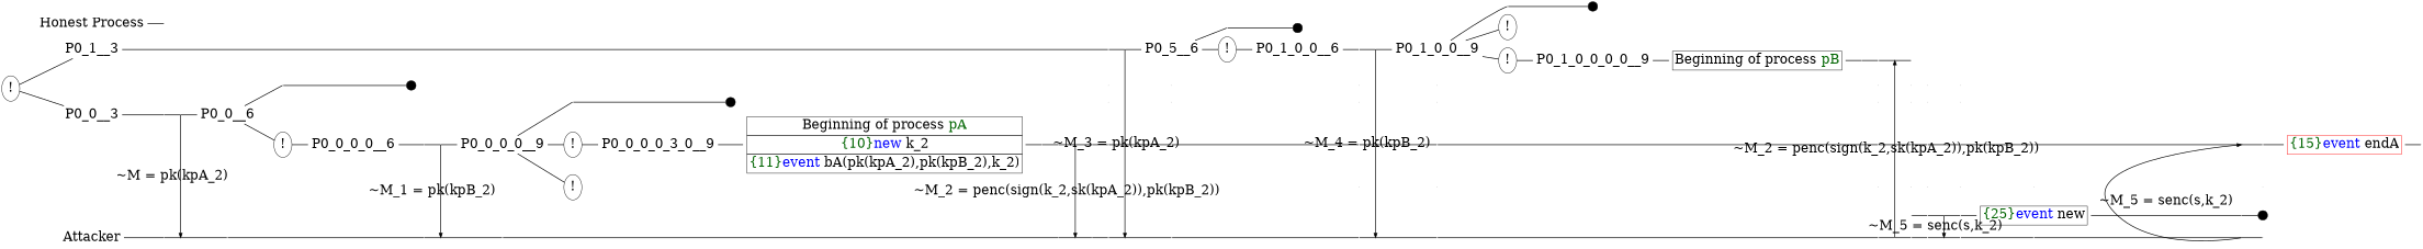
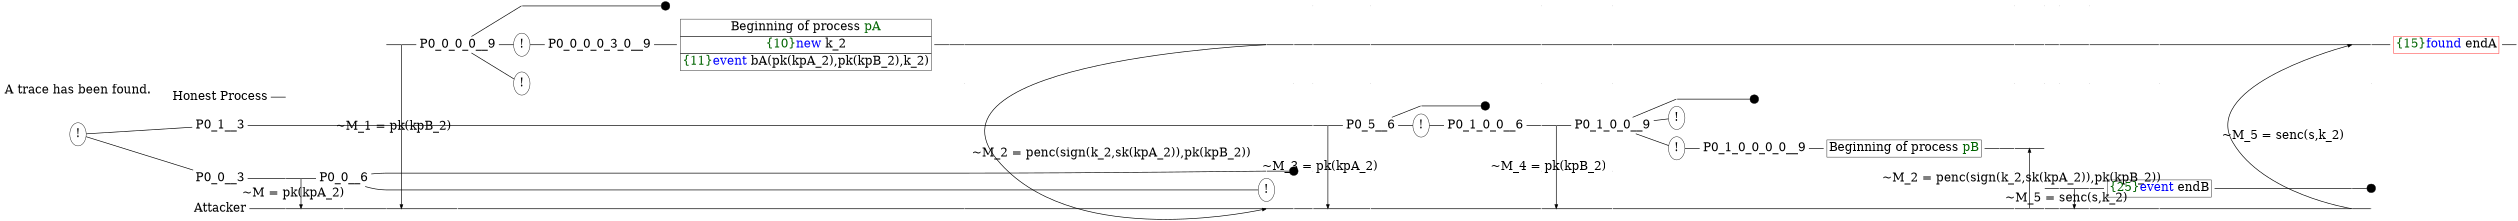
  digraph {
    ordering=out
    rankdir=LR
    node [fontsize=30 shape=point]
    edge [arrowhead=none fontsize=30 penwidth=1.6 weight=100]
    n1 [fixedsize=false height=0 label=P0_5__6 shape=none width=0]
    P0_0_1__9 [height=0 style=invisible width=0]
    P0_0_0_0_2__12 [height=0 style=invisible width=0]
    P0_0_0_0_1_0__16 [height=0 width=0]
    P0_0_0_0_0__13 [height=0 style=invisible width=0]
    P__12 [height=0 width=0]
    n7 [height=0 label="Honest Process" shape=plaintext width=0]
    n8 [height=0 label=Attacker shape=plaintext width=0]
    P0_1__3 [fixedsize=false height=0 shape=none width=0]
    P0_0__3 [fixedsize=false height=0 shape=none width=0]
    P0_0__4 [height=0 width=0]
    P__1 [height=0 width=0]
    P0_0__5 [height=0 width=0]
    P__2 [height=0 width=0]
    P0_0__6 [fixedsize=false height=0 shape=none width=0]
    P__3 [height=0 width=0]
    P0_0_1__6 [height=0 width=0]
    n18 [height=0 label="!" shape=ellipse width=0]
    P0_0_0_0__7 [height=0 width=0]
    P__4 [height=0 width=0]
    P0_0_0_0__8 [height=0 width=0]
    P__5 [height=0 width=0]
    P0_0_0_0__9 [fixedsize=false height=0 shape=none width=0]
    P__6 [height=0 width=0]
    P0_0_0_0_2__9 [height=0 width=0]
    n26 [height=0 label="!" shape=ellipse width=0]
    n27 [height=0 label="!" shape=ellipse width=0]
    P0_0_0_0_1_0__12 [height=0 width=0]
    P0_0_0_0_0__10 [height=0 style=invisible width=0]
    P__7 [height=0 width=0]
    P0_0_0_0_1_0__13 [height=0 width=0]
    P__8 [height=0 width=0]
    P0_0_0_0_1_0__14 [height=0 width=0]
    P0_0_0_0_0__11 [height=0 style=invisible width=0]
    P__9 [height=0 width=0]
    P0_1__4 [height=0 width=0]
    P0_0_1__8 [height=0 style=invisible width=0]
    P0_0_0_0_2__11 [height=0 style=invisible width=0]
    P0_0_0_0_1_0__15 [height=0 width=0]
    P0_0_0_0_0__12 [height=0 style=invisible width=0]
    P__10 [height=0 width=0]
    P0_1__5 [height=0 width=0]
    P__11 [height=0 width=0]
    P0_1_1__6 [height=0 width=0]
    n45 [height=0 label="!" shape=ellipse width=0]
    P0_1_0_0__7 [height=0 width=0]
    P0_0_1__10 [height=0 style=invisible width=0]
    P0_0_0_0_2__13 [height=0 style=invisible width=0]
    P0_0_0_0_1_0__17 [height=0 width=0]
    P0_0_0_0_0__14 [height=0 style=invisible width=0]
    P__13 [height=0 width=0]
    P0_1_0_0__8 [height=0 width=0]
    P__14 [height=0 width=0]
    P0_1_0_0__9 [fixedsize=false height=0 shape=none width=0]
    P0_0_1__11 [height=0 style=invisible width=0]
    P0_0_0_0_2__14 [height=0 style=invisible width=0]
    P0_0_0_0_1_0__18 [height=0 width=0]
    P0_0_0_0_0__15 [height=0 style=invisible width=0]
    P__15 [height=0 width=0]
    P0_1_0_0_2__9 [height=0 width=0]
    n61 [height=0 label="!" shape=ellipse width=0]
    n62 [height=0 label="!" shape=ellipse width=0]
    P0_1_0_0_0_0__12 [height=0 width=0]
    P0_0_1__12 [height=0 style=invisible width=0]
    P0_0_0_0_2__15 [height=0 style=invisible width=0]
    P0_0_0_0_1_0__19 [height=0 width=0]
    P0_0_0_0_0__16 [height=0 style=invisible width=0]
    P__16 [height=0 width=0]
    P0_1_0_0_0_0__13 [height=0 width=0]
    P__17 [height=0 width=0]
    P0_1_0_0_0_0__14 [height=0 width=0]
    P0_0_1__13 [height=0 style=invisible width=0]
    P0_0_0_0_2__16 [height=0 style=invisible width=0]
    P0_0_0_0_1_0__20 [height=0 width=0]
    P0_0_0_0_0__17 [height=0 style=invisible width=0]
    P__18 [height=0 width=0]
    P0_1_0_0_0_0__17 [height=0 width=0]
    P0_0_1__14 [height=0 style=invisible width=0]
    P0_0_0_0_2__17 [height=0 style=invisible width=0]
    P0_0_0_0_1_0__21 [height=0 width=0]
    P0_0_0_0_0__18 [height=0 style=invisible width=0]
    P__19 [height=0 width=0]
    P0_1_0_0_0_0__18 [height=0 width=0]
    P__20 [height=0 width=0]
    P0_1_0_0_0_0__19 [height=0 width=0]
    P0_0_1__15 [height=0 style=invisible width=0]
    P0_0_0_0_2__18 [height=0 style=invisible width=0]
    P0_0_0_0_1_0__22 [height=0 width=0]
    P0_0_0_0_0__19 [height=0 style=invisible width=0]
    P__21 [height=0 width=0]
    P0_0_0_0_1_0__23 [height=0 width=0]
    P0_0_0_0_0__20 [height=0 style=invisible width=0]
    P__22 [height=0 width=0]
    P0_0_0_0_1_0__24 [height=0 width=0]
    P__23 [height=0 width=0]
    P0_0_0_0_1_0__25 [height=0 width=0]
    P0_0_0_0_0__21 [height=0 style=invisible width=0]
    P__24 [height=0 width=0]
    P0__1 [height=0 width=0]
    P0_0_1__7 [height=0.3 width=0.3]
-   P0_0_0_0__6 [fixedsize=false height=0 shape=none width=0]
    P0_0_0_0_2__10 [height=0.3 width=0.3]
    n103 [fixedsize=false height=0 label=P0_0_0_0_3_0__9 shape=none width=0]
    P0_1_1__7 [height=0.3 width=0.3]
    P0_1_0_0__6 [fixedsize=false height=0 shape=none width=0]
    P0_1_0_0_2__10 [height=0.3 width=0.3]
    P0_1_0_0_0_0__9 [fixedsize=false height=0 shape=none width=0]
-   n108 [height=0 label=<<TABLE BORDER="0" CELLBORDER="1" CELLSPACING="0" CELLPADDING="4"> <TR><TD><FONT COLOR="darkgreen">{25}</FONT><FONT COLOR="blue">event</FONT> new</TD></TR></TABLE>> shape=plaintext width=0]
-   n109 [color=red height=0 label=<<TABLE BORDER="0" CELLBORDER="1" CELLSPACING="0" CELLPADDING="4"> <TR><TD><FONT COLOR="darkgreen">{15}</FONT><FONT COLOR="blue">event</FONT> endA</TD></TR></TABLE>> shape=plaintext width=0]
+   n108 [height=0 label=<<TABLE BORDER="0" CELLBORDER="1" CELLSPACING="0" CELLPADDING="4"> <TR><TD><FONT COLOR="darkgreen">{25}</FONT><FONT COLOR="blue">event</FONT> endB</TD></TR></TABLE>> shape=plaintext width=0]
+   n109 [color=red height=0 label=<<TABLE BORDER="0" CELLBORDER="1" CELLSPACING="0" CELLPADDING="4"> <TR><TD><FONT COLOR="darkgreen">{15}</FONT><FONT COLOR="blue">found</FONT> endA</TD></TR></TABLE>> shape=plaintext width=0]
+   n110 [height=0 label=<A trace has been found.<br/> > shape=plaintext width=0]
    n111 [height=0 label="!" shape=ellipse width=0]
    n112 [height=0 label=<<TABLE BORDER="0" CELLBORDER="1" CELLSPACING="0" CELLPADDING="4"> <TR><TD>Beginning of process <FONT COLOR="darkgreen">pA</FONT></TD></TR><TR><TD><FONT COLOR="darkgreen">{10}</FONT><FONT COLOR="blue">new </FONT>k_2</TD></TR><TR><TD><FONT COLOR="darkgreen">{11}</FONT><FONT COLOR="blue">event</FONT> bA(pk(kpA_2),pk(kpB_2),k_2)</TD></TR></TABLE>> shape=plaintext width=0]
    P0_0_0_0_1_0__11 [height=0 width=0]
    n114 [height=0 label=<<TABLE BORDER="0" CELLBORDER="1" CELLSPACING="0" CELLPADDING="4"> <TR><TD>Beginning of process <FONT COLOR="darkgreen">pB</FONT></TD></TR></TABLE>> shape=plaintext width=0]
    P0_1_0_0_0_0__11 [height=0 width=0]
    P0_1_0_0_0_0__16 [height=0 width=0]
    P0_1_0_0_0_0__21 [height=0 width=0]
    P0_1_0_0_0_0__22 [height=0.3 width=0.3]
    P0_0_0_0_1_0__27 [height=0 width=0]
    subgraph sub_1 {
      rank=same
      n1
      P0_0_1__9
      P0_0_0_0_2__12
      P0_0_0_0_1_0__16
      P0_0_0_0_0__13
      P__12
    }
    subgraph sub_2 {
      rank=same
      n7
      n8
    }
    subgraph sub_3 {
      rank=same
      P0_1__3
      P0_0__3
    }
    subgraph sub_4 {
      rank=same
      P0_0__4
      P__1
    }
    subgraph sub_5 {
      rank=same
      P0_0__5
      P__2
    }
    subgraph sub_6 {
      rank=same
      P0_0__6
      P__3
    }
    subgraph sub_7 {
      rank=same
      P0_0_1__6
      n18
    }
    subgraph sub_8 {
      rank=same
      P0_0_0_0__7
      P__4
    }
    subgraph sub_9 {
      rank=same
      P0_0_0_0__8
      P__5
    }
    subgraph sub_10 {
      rank=same
      P0_0_0_0__9
      P__6
    }
    subgraph sub_11 {
      rank=same
      P0_0_0_0_2__9
      n26
      n27
    }
    subgraph sub_12 {
      rank=same
      P0_0_0_0_1_0__12
      P0_0_0_0_0__10
      P__7
    }
    subgraph sub_13 {
      rank=same
      P0_0_0_0_1_0__13
      P__8
    }
    subgraph sub_14 {
      rank=same
      P0_0_0_0_1_0__14
      P0_0_0_0_0__11
      P__9
    }
    subgraph sub_15 {
      rank=same
      P0_1__4
      P0_0_1__8
      P0_0_0_0_2__11
      P0_0_0_0_1_0__15
      P0_0_0_0_0__12
      P__10
    }
    subgraph sub_16 {
      rank=same
      P0_1__5
      P__11
    }
    subgraph sub_17 {
      rank=same
      P0_1_1__6
      n45
    }
    subgraph sub_18 {
      rank=same
      P0_1_0_0__7
      P0_0_1__10
      P0_0_0_0_2__13
      P0_0_0_0_1_0__17
      P0_0_0_0_0__14
      P__13
    }
    subgraph sub_19 {
      rank=same
      P0_1_0_0__8
      P__14
    }
    subgraph sub_20 {
      rank=same
      P0_1_0_0__9
      P0_0_1__11
      P0_0_0_0_2__14
      P0_0_0_0_1_0__18
      P0_0_0_0_0__15
      P__15
    }
    subgraph sub_21 {
      rank=same
      P0_1_0_0_2__9
      n61
      n62
    }
    subgraph sub_22 {
      rank=same
      P0_1_0_0_0_0__12
      P0_0_1__12
      P0_0_0_0_2__15
      P0_0_0_0_1_0__19
      P0_0_0_0_0__16
      P__16
    }
    subgraph sub_23 {
      rank=same
      P0_1_0_0_0_0__13
      P__17
    }
    subgraph sub_24 {
      rank=same
      P0_1_0_0_0_0__14
      P0_0_1__13
      P0_0_0_0_2__16
      P0_0_0_0_1_0__20
      P0_0_0_0_0__17
      P__18
    }
    subgraph sub_25 {
      rank=same
      P0_1_0_0_0_0__17
      P0_0_1__14
      P0_0_0_0_2__17
      P0_0_0_0_1_0__21
      P0_0_0_0_0__18
      P__19
    }
    subgraph sub_26 {
      rank=same
      P0_1_0_0_0_0__18
      P__20
    }
    subgraph sub_27 {
      rank=same
      P0_1_0_0_0_0__19
      P0_0_1__15
      P0_0_0_0_2__18
      P0_0_0_0_1_0__22
      P0_0_0_0_0__19
      P__21
    }
    subgraph sub_28 {
      rank=same
      P0_0_0_0_1_0__23
      P0_0_0_0_0__20
      P__22
    }
    subgraph sub_29 {
      rank=same
      P0_0_0_0_1_0__24
      P__23
    }
    subgraph sub_30 {
      rank=same
      P0_0_0_0_1_0__25
      P0_0_0_0_0__21
      P__24
    }
    n1 -> P0_1_1__6 [weight=""]
    n1 -> n45 [weight=""]
    P0_0_1__9 -> P0_0_1__10 [style=invisible]
    P0_0_0_0_2__12 -> P0_0_0_0_2__13 [style=invisible]
    P0_0_0_0_1_0__16 -> P0_0_0_0_1_0__17
    P0_0_0_0_0__13 -> P0_0_0_0_0__14 [style=invisible]
    P__12 -> P__13
    n7 -> P0__1
    n8 -> P__1
    P0_1__3 -> P0_1__4
    P0_0__3 -> P0_0__4
    P0_0__4 -> P0_0__5
    P__1 -> P__2
    P0_0__5 -> P__2 [arrowhead=normal label=<~M = pk(kpA_2)> weight=""]
    P0_0__5 -> P0_0__6
    P__2 -> P__3
    P0_0__6 -> P0_0_1__6 [weight=""]
    P0_0__6 -> n18 [weight=""]
    P__3 -> P__4
    P0_0_1__6 -> P0_0_1__7
-   n18 -> P0_0_0_0__6
    P0_0_0_0__7 -> P0_0_0_0__8
    P__4 -> P__5
    P0_0_0_0__8 -> P__5 [arrowhead=normal label=<~M_1 = pk(kpB_2)> weight=""]
    P0_0_0_0__8 -> P0_0_0_0__9
    P__5 -> P__6
    P0_0_0_0__9 -> P0_0_0_0_2__9 [weight=""]
    P0_0_0_0__9 -> n26 [weight=""]
    P0_0_0_0__9 -> n27 [weight=""]
    P__6 -> P__7
    P0_0_0_0_2__9 -> P0_0_0_0_2__10
    n26 -> n103
    n27 -> P0_0_0_0_0__10 [style=invisible]
    P0_0_0_0_1_0__12 -> P0_0_0_0_1_0__13
    P0_0_0_0_0__10 -> P0_0_0_0_0__11 [style=invisible]
    P__7 -> P__8
    P0_0_0_0_1_0__13 -> P__8 [arrowhead=normal label=<~M_2 = penc(sign(k_2,sk(kpA_2)),pk(kpB_2))> weight=""]
    P0_0_0_0_1_0__13 -> P0_0_0_0_1_0__14
    P__8 -> P__9
    P0_0_0_0_1_0__14 -> P0_0_0_0_1_0__15
    P0_0_0_0_0__11 -> P0_0_0_0_0__12 [style=invisible]
    P__9 -> P__10
    P0_1__4 -> P0_1__5
    P0_0_1__8 -> P0_0_1__9 [style=invisible]
    P0_0_0_0_2__11 -> P0_0_0_0_2__12 [style=invisible]
    P0_0_0_0_1_0__15 -> P0_0_0_0_1_0__16
    P0_0_0_0_0__12 -> P0_0_0_0_0__13 [style=invisible]
    P__10 -> P__11
    P0_1__5 -> n1
    P0_1__5 -> P__11 [arrowhead=normal label=<~M_3 = pk(kpA_2)> weight=""]
    P__11 -> P__12
    P0_1_1__6 -> P0_1_1__7
    n45 -> P0_1_0_0__6
    P0_1_0_0__7 -> P0_1_0_0__8
    P0_0_1__10 -> P0_0_1__11 [style=invisible]
    P0_0_0_0_2__13 -> P0_0_0_0_2__14 [style=invisible]
    P0_0_0_0_1_0__17 -> P0_0_0_0_1_0__18
    P0_0_0_0_0__14 -> P0_0_0_0_0__15 [style=invisible]
    P__13 -> P__14
    P0_1_0_0__8 -> P__14 [arrowhead=normal label=<~M_4 = pk(kpB_2)> weight=""]
    P0_1_0_0__8 -> P0_1_0_0__9
    P__14 -> P__15
    P0_1_0_0__9 -> P0_1_0_0_2__9 [weight=""]
    P0_1_0_0__9 -> n61 [weight=""]
    P0_1_0_0__9 -> n62 [weight=""]
    P0_0_1__11 -> P0_0_1__12 [style=invisible]
    P0_0_0_0_2__14 -> P0_0_0_0_2__15 [style=invisible]
    P0_0_0_0_1_0__18 -> P0_0_0_0_1_0__19
    P0_0_0_0_0__15 -> P0_0_0_0_0__16 [style=invisible]
    P__15 -> P__16
    P0_1_0_0_2__9 -> P0_1_0_0_2__10
    n62 -> P0_1_0_0_0_0__9
    P0_1_0_0_0_0__12 -> P0_1_0_0_0_0__13
    P0_0_1__12 -> P0_0_1__13 [style=invisible]
    P0_0_0_0_2__15 -> P0_0_0_0_2__16 [style=invisible]
    P0_0_0_0_1_0__19 -> P0_0_0_0_1_0__20
    P0_0_0_0_0__16 -> P0_0_0_0_0__17 [style=invisible]
    P__16 -> P__17
    P0_1_0_0_0_0__13 -> P__17 [arrowhead=normal dir=back label=<~M_2 = penc(sign(k_2,sk(kpA_2)),pk(kpB_2))> weight=""]
    P0_1_0_0_0_0__13 -> P0_1_0_0_0_0__14
    P__17 -> P__18
    P0_0_1__13 -> P0_0_1__14 [style=invisible]
    P0_0_0_0_2__16 -> P0_0_0_0_2__17 [style=invisible]
    P0_0_0_0_1_0__20 -> P0_0_0_0_1_0__21
    P0_0_0_0_0__17 -> P0_0_0_0_0__18 [style=invisible]
    P__18 -> P__19
    P0_1_0_0_0_0__17 -> P0_1_0_0_0_0__18
    P0_0_1__14 -> P0_0_1__15 [style=invisible]
    P0_0_0_0_2__17 -> P0_0_0_0_2__18 [style=invisible]
    P0_0_0_0_1_0__21 -> P0_0_0_0_1_0__22
    P0_0_0_0_0__18 -> P0_0_0_0_0__19 [style=invisible]
    P__19 -> P__20
    P0_1_0_0_0_0__18 -> P__20 [arrowhead=normal label=<~M_5 = senc(s,k_2)> weight=""]
    P0_1_0_0_0_0__18 -> P0_1_0_0_0_0__19
    P__20 -> P__21
    P0_1_0_0_0_0__19 -> n108
    P0_0_0_0_1_0__22 -> P0_0_0_0_1_0__23
    P0_0_0_0_0__19 -> P0_0_0_0_0__20 [style=invisible]
    P__21 -> P__22
    P0_0_0_0_1_0__23 -> P0_0_0_0_1_0__24
    P0_0_0_0_0__20 -> P0_0_0_0_0__21 [style=invisible]
    P__22 -> P__23
    P0_0_0_0_1_0__24 -> P__23 [arrowhead=normal dir=back label=<~M_5 = senc(s,k_2)> weight=""]
    P0_0_0_0_1_0__24 -> P0_0_0_0_1_0__25
    P__23 -> P__24
    P0_0_0_0_1_0__25 -> n109
    P0_0_1__7 -> P0_0_1__8 [style=invisible]
-   P0_0_0_0__6 -> P0_0_0_0__7
    P0_0_0_0_2__10 -> P0_0_0_0_2__11 [style=invisible]
    n103 -> n112
    P0_1_0_0__6 -> P0_1_0_0__7
    P0_1_0_0_0_0__9 -> n114
    n108 -> P0_1_0_0_0_0__21
    n109 -> P0_0_0_0_1_0__27
+   n110 -> n7 [style=invisible]
    n111 -> P0_1__3 [weight=""]
    n111 -> P0_0__3 [weight=""]
    n112 -> P0_0_0_0_1_0__11
    P0_0_0_0_1_0__11 -> P0_0_0_0_1_0__12
    n114 -> P0_1_0_0_0_0__11
    P0_1_0_0_0_0__11 -> P0_1_0_0_0_0__12
    P0_1_0_0_0_0__16 -> P0_1_0_0_0_0__17
    P0_1_0_0_0_0__21 -> P0_1_0_0_0_0__22
  }
